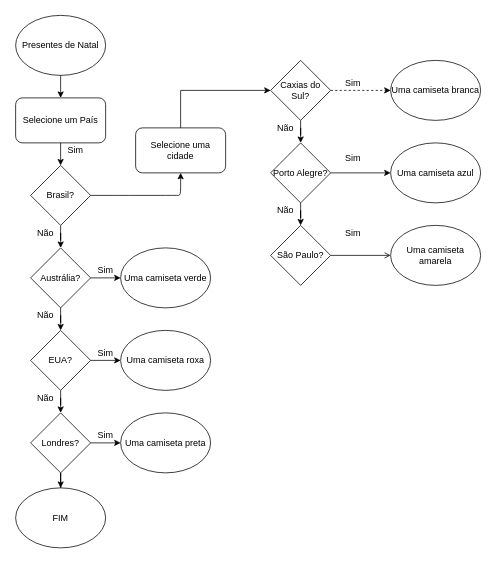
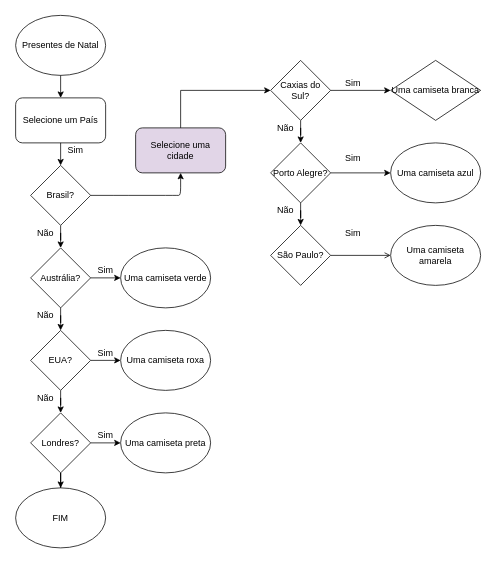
  <mxCell id="0" />
  <mxCell id="1" parent="0" />
  <mxCell id="2" value="Presentes de Natal" style="ellipse;whiteSpace=wrap;html=1;" vertex="1" parent="1"><mxGeometry x="20" y="20" width="120" height="80" as="geometry" /></mxCell>
  <mxCell id="3" value="" style="endArrow=classic;html=1;exitX=0.5;exitY=1;exitDx=0;exitDy=0;entryX=0.5;entryY=0;entryDx=0;entryDy=0;" edge="1" parent="1" source="2" target="22"><mxGeometry width="50" height="50" relative="1" as="geometry"><mxPoint x="20" y="170" as="sourcePoint" /><mxPoint x="80" y="150" as="targetPoint" /></mxGeometry></mxCell>
  <mxCell id="4" value="" style="edgeStyle=orthogonalEdgeStyle;rounded=0;orthogonalLoop=1;jettySize=auto;html=1;" edge="1" parent="1" source="5" target="8"><mxGeometry relative="1" as="geometry" /></mxCell>
  <mxCell id="5" value="Brasil?" style="rhombus;whiteSpace=wrap;html=1;" vertex="1" parent="1"><mxGeometry x="40" y="220" width="80" height="80" as="geometry" /></mxCell>
  <mxCell id="6" value="" style="edgeStyle=orthogonalEdgeStyle;rounded=0;orthogonalLoop=1;jettySize=auto;html=1;" edge="1" parent="1" source="8" target="11"><mxGeometry relative="1" as="geometry" /></mxCell>
  <mxCell id="7" value="" style="edgeStyle=orthogonalEdgeStyle;rounded=0;orthogonalLoop=1;jettySize=auto;html=1;" edge="1" parent="1" source="8" target="32"><mxGeometry relative="1" as="geometry" /></mxCell>
  <mxCell id="8" value="Austrália?" style="rhombus;whiteSpace=wrap;html=1;" vertex="1" parent="1"><mxGeometry x="40" y="330" width="80" height="80" as="geometry" /></mxCell>
  <mxCell id="9" value="" style="edgeStyle=orthogonalEdgeStyle;rounded=0;orthogonalLoop=1;jettySize=auto;html=1;" edge="1" parent="1" source="11" target="14"><mxGeometry relative="1" as="geometry" /></mxCell>
  <mxCell id="10" value="" style="edgeStyle=orthogonalEdgeStyle;rounded=0;orthogonalLoop=1;jettySize=auto;html=1;" edge="1" parent="1" source="11" target="31"><mxGeometry relative="1" as="geometry" /></mxCell>
  <mxCell id="11" value="EUA?" style="rhombus;whiteSpace=wrap;html=1;" vertex="1" parent="1"><mxGeometry x="40" y="440" width="80" height="80" as="geometry" /></mxCell>
  <mxCell id="12" value="" style="edgeStyle=orthogonalEdgeStyle;rounded=0;orthogonalLoop=1;jettySize=auto;html=1;" edge="1" parent="1" source="14" target="30"><mxGeometry relative="1" as="geometry" /></mxCell>
  <mxCell id="13" value="" style="edgeStyle=orthogonalEdgeStyle;rounded=0;orthogonalLoop=1;jettySize=auto;html=1;" edge="1" parent="1" source="14" target="46"><mxGeometry relative="1" as="geometry" /></mxCell>
  <mxCell id="14" value="Londres?" style="rhombus;whiteSpace=wrap;html=1;" vertex="1" parent="1"><mxGeometry x="40" y="550" width="80" height="80" as="geometry" /></mxCell>
  <mxCell id="15" value="" style="edgeStyle=orthogonalEdgeStyle;rounded=0;orthogonalLoop=1;jettySize=auto;html=1;" edge="1" parent="1" source="16" target="19"><mxGeometry relative="1" as="geometry" /></mxCell>
  <mxCell id="16" value="Caxias do Sul?" style="rhombus;whiteSpace=wrap;html=1;" vertex="1" parent="1"><mxGeometry x="360" y="80" width="80" height="80" as="geometry" /></mxCell>
  <mxCell id="17" value="" style="edgeStyle=orthogonalEdgeStyle;rounded=0;orthogonalLoop=1;jettySize=auto;html=1;" edge="1" parent="1" source="19" target="28"><mxGeometry relative="1" as="geometry"><mxPoint x="460" y="280" as="targetPoint" /></mxGeometry></mxCell>
  <mxCell id="18" value="" style="edgeStyle=orthogonalEdgeStyle;rounded=0;orthogonalLoop=1;jettySize=auto;html=1;" edge="1" parent="1" source="19" target="21"><mxGeometry relative="1" as="geometry" /></mxCell>
  <mxCell id="19" value="Porto Alegre?" style="rhombus;whiteSpace=wrap;html=1;" vertex="1" parent="1"><mxGeometry x="360" y="190" width="80" height="80" as="geometry" /></mxCell>
  <mxCell id="20" value="" style="edgeStyle=orthogonalEdgeStyle;rounded=0;orthogonalLoop=1;jettySize=auto;html=1;endArrow=open;" edge="1" parent="1" source="21" target="29"><mxGeometry relative="1" as="geometry" /></mxCell>
  <mxCell id="21" value="São Paulo?" style="rhombus;whiteSpace=wrap;html=1;" vertex="1" parent="1"><mxGeometry x="360" y="300" width="80" height="80" as="geometry" /></mxCell>
  <mxCell id="22" value="Selecione um País" style="rounded=1;whiteSpace=wrap;html=1;" vertex="1" parent="1"><mxGeometry x="20" y="130" width="120" height="60" as="geometry" /></mxCell>
  <mxCell id="23" value="" style="endArrow=classic;html=1;entryX=0.5;entryY=0;entryDx=0;entryDy=0;exitX=0.5;exitY=1;exitDx=0;exitDy=0;" edge="1" parent="1" source="22" target="5"><mxGeometry width="50" height="50" relative="1" as="geometry"><mxPoint x="150" y="180" as="sourcePoint" /><mxPoint x="76" y="270" as="targetPoint" /></mxGeometry></mxCell>
- <mxCell id="24" value="Uma camiseta branca" style="ellipse;whiteSpace=wrap;html=1;" vertex="1" parent="1"><mxGeometry x="520" y="80" width="120" height="80" as="geometry" /></mxCell>
+ <mxCell id="24" value="Uma camiseta branca" style="rhombus;whiteSpace=wrap;html=1;" vertex="1" parent="1"><mxGeometry x="520" y="80" width="120" height="80" as="geometry" /></mxCell>
  <mxCell id="25" style="edgeStyle=orthogonalEdgeStyle;rounded=0;orthogonalLoop=1;jettySize=auto;html=1;entryX=0;entryY=0.5;entryDx=0;entryDy=0;exitX=0.5;exitY=0;exitDx=0;exitDy=0;" edge="1" parent="1" source="26" target="16"><mxGeometry relative="1" as="geometry" /></mxCell>
- <mxCell id="26" value="Selecione uma cidade" style="rounded=1;whiteSpace=wrap;html=1;" vertex="1" parent="1"><mxGeometry x="180" y="170" width="120" height="60" as="geometry" /></mxCell>
+ <mxCell id="26" value="Selecione uma cidade" style="rounded=1;whiteSpace=wrap;html=1;fillColor=#e1d5e7;" vertex="1" parent="1"><mxGeometry x="180" y="170" width="120" height="60" as="geometry" /></mxCell>
  <mxCell id="27" value="" style="endArrow=classic;html=1;entryX=0.5;entryY=1;entryDx=0;entryDy=0;exitX=1;exitY=0.5;exitDx=0;exitDy=0;" edge="1" parent="1" source="5" target="26"><mxGeometry width="50" height="50" relative="1" as="geometry"><mxPoint x="20" y="420" as="sourcePoint" /><mxPoint x="70" y="370" as="targetPoint" /><Array as="points"><mxPoint x="160" y="260" /><mxPoint x="230" y="260" /><mxPoint x="240" y="260" /></Array></mxGeometry></mxCell>
  <mxCell id="28" value="Uma camiseta azul" style="ellipse;whiteSpace=wrap;html=1;" vertex="1" parent="1"><mxGeometry x="520" y="190" width="120" height="80" as="geometry" /></mxCell>
  <mxCell id="29" value="Uma camiseta amarela" style="ellipse;whiteSpace=wrap;html=1;" vertex="1" parent="1"><mxGeometry x="520" y="300" width="120" height="80" as="geometry" /></mxCell>
  <mxCell id="30" value="Uma camiseta preta" style="ellipse;whiteSpace=wrap;html=1;" vertex="1" parent="1"><mxGeometry x="160" y="550" width="120" height="80" as="geometry" /></mxCell>
  <mxCell id="31" value="Uma camiseta roxa" style="ellipse;whiteSpace=wrap;html=1;" vertex="1" parent="1"><mxGeometry x="160" y="440" width="120" height="80" as="geometry" /></mxCell>
  <mxCell id="32" value="Uma camiseta verde" style="ellipse;whiteSpace=wrap;html=1;" vertex="1" parent="1"><mxGeometry x="160" y="330" width="120" height="80" as="geometry" /></mxCell>
  <mxCell id="33" value="Sim" style="text;html=1;strokeColor=none;fillColor=none;align=center;verticalAlign=middle;whiteSpace=wrap;rounded=0;" vertex="1" parent="1"><mxGeometry x="120" y="570" width="40" height="20" as="geometry" /></mxCell>
  <mxCell id="34" value="Sim" style="text;html=1;strokeColor=none;fillColor=none;align=center;verticalAlign=middle;whiteSpace=wrap;rounded=0;" vertex="1" parent="1"><mxGeometry x="120" y="460" width="40" height="20" as="geometry" /></mxCell>
  <mxCell id="35" value="Sim" style="text;html=1;strokeColor=none;fillColor=none;align=center;verticalAlign=middle;whiteSpace=wrap;rounded=0;" vertex="1" parent="1"><mxGeometry x="120" y="350" width="40" height="20" as="geometry" /></mxCell>
  <mxCell id="36" value="Sim" style="text;html=1;strokeColor=none;fillColor=none;align=center;verticalAlign=middle;whiteSpace=wrap;rounded=0;" vertex="1" parent="1"><mxGeometry x="80" y="190" width="40" height="20" as="geometry" /></mxCell>
  <mxCell id="37" value="Sim" style="text;html=1;strokeColor=none;fillColor=none;align=center;verticalAlign=middle;whiteSpace=wrap;rounded=0;" vertex="1" parent="1"><mxGeometry x="450" y="300" width="40" height="20" as="geometry" /></mxCell>
  <mxCell id="38" value="Sim" style="text;html=1;strokeColor=none;fillColor=none;align=center;verticalAlign=middle;whiteSpace=wrap;rounded=0;" vertex="1" parent="1"><mxGeometry x="450" y="200" width="40" height="20" as="geometry" /></mxCell>
  <mxCell id="39" value="Sim" style="text;html=1;strokeColor=none;fillColor=none;align=center;verticalAlign=middle;whiteSpace=wrap;rounded=0;" vertex="1" parent="1"><mxGeometry x="450" y="100" width="40" height="20" as="geometry" /></mxCell>
- <mxCell id="40" value="" style="endArrow=classic;html=1;exitX=1;exitY=0.5;exitDx=0;exitDy=0;entryX=0;entryY=0.5;entryDx=0;entryDy=0;dashed=1;" edge="1" parent="1" source="16" target="24"><mxGeometry width="50" height="50" relative="1" as="geometry"><mxPoint x="440" y="120" as="sourcePoint" /><mxPoint x="520" y="120" as="targetPoint" /><Array as="points" /></mxGeometry></mxCell>
+ <mxCell id="40" value="" style="endArrow=classic;html=1;exitX=1;exitY=0.5;exitDx=0;exitDy=0;entryX=0;entryY=0.5;entryDx=0;entryDy=0;" edge="1" parent="1" source="16" target="24"><mxGeometry width="50" height="50" relative="1" as="geometry"><mxPoint x="440" y="120" as="sourcePoint" /><mxPoint x="520" y="120" as="targetPoint" /><Array as="points" /></mxGeometry></mxCell>
  <mxCell id="41" value="Não" style="text;html=1;strokeColor=none;fillColor=none;align=center;verticalAlign=middle;whiteSpace=wrap;rounded=0;" vertex="1" parent="1"><mxGeometry x="40" y="410" width="40" height="20" as="geometry" /></mxCell>
  <mxCell id="42" value="Não" style="text;html=1;strokeColor=none;fillColor=none;align=center;verticalAlign=middle;whiteSpace=wrap;rounded=0;" vertex="1" parent="1"><mxGeometry x="40" y="520" width="40" height="20" as="geometry" /></mxCell>
  <mxCell id="43" value="Não" style="text;html=1;strokeColor=none;fillColor=none;align=center;verticalAlign=middle;whiteSpace=wrap;rounded=0;" vertex="1" parent="1"><mxGeometry x="40" y="300" width="40" height="20" as="geometry" /></mxCell>
  <mxCell id="44" value="Não" style="text;html=1;strokeColor=none;fillColor=none;align=center;verticalAlign=middle;whiteSpace=wrap;rounded=0;" vertex="1" parent="1"><mxGeometry x="360" y="160" width="40" height="20" as="geometry" /></mxCell>
  <mxCell id="45" value="Não" style="text;html=1;strokeColor=none;fillColor=none;align=center;verticalAlign=middle;whiteSpace=wrap;rounded=0;" vertex="1" parent="1"><mxGeometry x="360" y="270" width="40" height="20" as="geometry" /></mxCell>
  <mxCell id="46" value="FIM" style="ellipse;whiteSpace=wrap;html=1;" vertex="1" parent="1"><mxGeometry x="20" y="650" width="120" height="80" as="geometry" /></mxCell>
